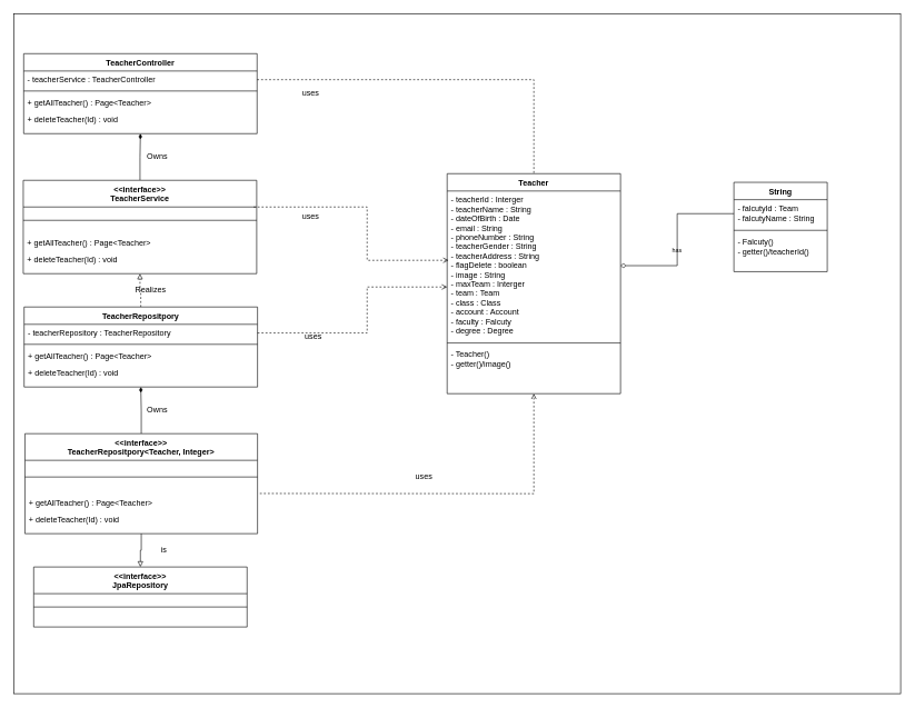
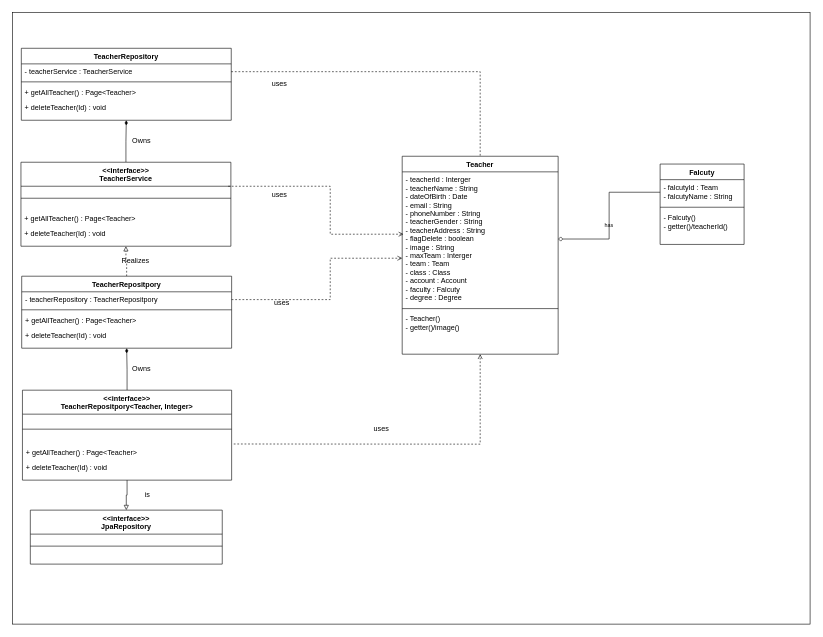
  <mxCell id="0" />
  <mxCell id="1" parent="0" />
  <mxCell id="2" value="" style="rounded=0;whiteSpace=wrap;html=1;" parent="1" vertex="1"><mxGeometry x="20" y="20" width="1330" height="1020" as="geometry" /></mxCell>
- <mxCell id="3" value="TeacherController" style="swimlane;fontStyle=1;align=center;verticalAlign=top;childLayout=stackLayout;horizontal=1;startSize=26;horizontalStack=0;resizeParent=1;resizeLast=0;collapsible=1;marginBottom=0;rounded=0;shadow=0;strokeWidth=1;" parent="1" vertex="1"><mxGeometry x="35" y="80" width="350" height="120" as="geometry"><mxRectangle x="30" y="600" width="160" height="26" as="alternateBounds" /></mxGeometry></mxCell>
- <mxCell id="4" value="- teacherService : TeacherController" style="text;align=left;verticalAlign=top;spacingLeft=4;spacingRight=4;overflow=hidden;rotatable=0;points=[[0,0.5],[1,0.5]];portConstraint=eastwest;rounded=0;shadow=0;html=0;" parent="3" vertex="1"><mxGeometry y="26" width="350" height="26" as="geometry" /></mxCell>
+ <mxCell id="3" value="TeacherRepository" style="swimlane;fontStyle=1;align=center;verticalAlign=top;childLayout=stackLayout;horizontal=1;startSize=26;horizontalStack=0;resizeParent=1;resizeLast=0;collapsible=1;marginBottom=0;rounded=0;shadow=0;strokeWidth=1;" parent="1" vertex="1"><mxGeometry x="35" y="80" width="350" height="120" as="geometry"><mxRectangle x="30" y="600" width="160" height="26" as="alternateBounds" /></mxGeometry></mxCell>
+ <mxCell id="4" value="- teacherService : TeacherService" style="text;align=left;verticalAlign=top;spacingLeft=4;spacingRight=4;overflow=hidden;rotatable=0;points=[[0,0.5],[1,0.5]];portConstraint=eastwest;rounded=0;shadow=0;html=0;" parent="3" vertex="1"><mxGeometry y="26" width="350" height="26" as="geometry" /></mxCell>
  <mxCell id="5" value="" style="line;html=1;strokeWidth=1;align=left;verticalAlign=middle;spacingTop=-1;spacingLeft=3;spacingRight=3;rotatable=0;labelPosition=right;points=[];portConstraint=eastwest;" parent="3" vertex="1"><mxGeometry y="52" width="350" height="8" as="geometry" /></mxCell>
  <mxCell id="6" value="+ getAllTeacher() : Page&lt;Teacher&gt; " style="text;align=left;verticalAlign=top;spacingLeft=4;spacingRight=4;overflow=hidden;rotatable=0;points=[[0,0.5],[1,0.5]];portConstraint=eastwest;" parent="3" vertex="1"><mxGeometry y="60" width="350" height="26" as="geometry" /></mxCell>
  <mxCell id="7" value="+ deleteTeacher(Id) : void " style="text;align=left;verticalAlign=top;spacingLeft=4;spacingRight=4;overflow=hidden;rotatable=0;points=[[0,0.5],[1,0.5]];portConstraint=eastwest;" parent="3" vertex="1"><mxGeometry y="86" width="350" height="34" as="geometry" /></mxCell>
  <mxCell id="8" style="edgeStyle=orthogonalEdgeStyle;rounded=0;orthogonalLoop=1;jettySize=auto;html=1;entryX=0.5;entryY=1;entryDx=0;entryDy=0;endArrow=diamondThin;endFill=1;jumpSize=10;" parent="1" source="9" target="3" edge="1"><mxGeometry relative="1" as="geometry" /></mxCell>
  <mxCell id="9" value="&lt;&lt;interface&gt;&gt;&#10;TeacherService" style="swimlane;fontStyle=1;align=center;verticalAlign=top;childLayout=stackLayout;horizontal=1;startSize=40;horizontalStack=0;resizeParent=1;resizeLast=0;collapsible=1;marginBottom=0;rounded=0;shadow=0;strokeWidth=1;" parent="1" vertex="1"><mxGeometry x="34.38" y="270" width="350" height="140" as="geometry"><mxRectangle x="340" y="380" width="170" height="26" as="alternateBounds" /></mxGeometry></mxCell>
  <mxCell id="10" value="" style="line;html=1;strokeWidth=1;align=left;verticalAlign=middle;spacingTop=-1;spacingLeft=3;spacingRight=3;rotatable=0;labelPosition=right;points=[];portConstraint=eastwest;" parent="9" vertex="1"><mxGeometry y="40" width="350" height="40" as="geometry" /></mxCell>
  <mxCell id="11" value="+ getAllTeacher() : Page&lt;Teacher&gt; " style="text;align=left;verticalAlign=top;spacingLeft=4;spacingRight=4;overflow=hidden;rotatable=0;points=[[0,0.5],[1,0.5]];portConstraint=eastwest;" parent="9" vertex="1"><mxGeometry y="80" width="350" height="26" as="geometry" /></mxCell>
  <mxCell id="12" value="+ deleteTeacher(Id) : void " style="text;align=left;verticalAlign=top;spacingLeft=4;spacingRight=4;overflow=hidden;rotatable=0;points=[[0,0.5],[1,0.5]];portConstraint=eastwest;" parent="9" vertex="1"><mxGeometry y="106" width="350" height="26" as="geometry" /></mxCell>
  <mxCell id="13" value="Owns" style="text;html=1;align=center;verticalAlign=middle;resizable=0;points=[];autosize=1;strokeColor=none;fillColor=none;" parent="1" vertex="1"><mxGeometry x="210" y="220" width="50" height="30" as="geometry" /></mxCell>
  <mxCell id="14" style="edgeStyle=orthogonalEdgeStyle;rounded=0;orthogonalLoop=1;jettySize=auto;html=1;entryX=0.5;entryY=1;entryDx=0;entryDy=0;dashed=1;endArrow=block;endFill=0;" parent="1" source="15" target="9" edge="1"><mxGeometry relative="1" as="geometry"><mxPoint x="230" y="482" as="targetPoint" /></mxGeometry></mxCell>
  <mxCell id="15" value="TeacherRepositpory" style="swimlane;fontStyle=1;align=center;verticalAlign=top;childLayout=stackLayout;horizontal=1;startSize=26;horizontalStack=0;resizeParent=1;resizeLast=0;collapsible=1;marginBottom=0;rounded=0;shadow=0;strokeWidth=1;" parent="1" vertex="1"><mxGeometry x="35.63" y="460" width="350" height="120" as="geometry"><mxRectangle x="30" y="600" width="160" height="26" as="alternateBounds" /></mxGeometry></mxCell>
- <mxCell id="16" value="- teacherRepository : TeacherRepository" style="text;align=left;verticalAlign=top;spacingLeft=4;spacingRight=4;overflow=hidden;rotatable=0;points=[[0,0.5],[1,0.5]];portConstraint=eastwest;rounded=0;shadow=0;html=0;" parent="15" vertex="1"><mxGeometry y="26" width="350" height="26" as="geometry" /></mxCell>
+ <mxCell id="16" value="- teacherRepository : TeacherRepositpory" style="text;align=left;verticalAlign=top;spacingLeft=4;spacingRight=4;overflow=hidden;rotatable=0;points=[[0,0.5],[1,0.5]];portConstraint=eastwest;rounded=0;shadow=0;html=0;" parent="15" vertex="1"><mxGeometry y="26" width="350" height="26" as="geometry" /></mxCell>
  <mxCell id="17" value="" style="line;html=1;strokeWidth=1;align=left;verticalAlign=middle;spacingTop=-1;spacingLeft=3;spacingRight=3;rotatable=0;labelPosition=right;points=[];portConstraint=eastwest;" parent="15" vertex="1"><mxGeometry y="52" width="350" height="8" as="geometry" /></mxCell>
  <mxCell id="18" value="+ getAllTeacher() : Page&lt;Teacher&gt; " style="text;align=left;verticalAlign=top;spacingLeft=4;spacingRight=4;overflow=hidden;rotatable=0;points=[[0,0.5],[1,0.5]];portConstraint=eastwest;" parent="15" vertex="1"><mxGeometry y="60" width="350" height="26" as="geometry" /></mxCell>
  <mxCell id="19" value="+ deleteTeacher(Id) : void " style="text;align=left;verticalAlign=top;spacingLeft=4;spacingRight=4;overflow=hidden;rotatable=0;points=[[0,0.5],[1,0.5]];portConstraint=eastwest;" parent="15" vertex="1"><mxGeometry y="86" width="350" height="26" as="geometry" /></mxCell>
  <mxCell id="20" value="Realizes" style="text;html=1;align=center;verticalAlign=middle;resizable=0;points=[];autosize=1;strokeColor=none;fillColor=none;" parent="1" vertex="1"><mxGeometry x="190" y="420" width="70" height="30" as="geometry" /></mxCell>
  <mxCell id="21" style="edgeStyle=orthogonalEdgeStyle;rounded=0;orthogonalLoop=1;jettySize=auto;html=1;entryX=0.5;entryY=1;entryDx=0;entryDy=0;endArrow=diamondThin;endFill=1;" parent="1" source="23" target="15" edge="1"><mxGeometry relative="1" as="geometry" /></mxCell>
  <mxCell id="22" style="edgeStyle=orthogonalEdgeStyle;rounded=0;orthogonalLoop=1;jettySize=auto;html=1;entryX=0.5;entryY=0;entryDx=0;entryDy=0;endArrow=block;endFill=0;" parent="1" source="23" target="28" edge="1"><mxGeometry relative="1" as="geometry" /></mxCell>
  <mxCell id="23" value="&lt;&lt;interface&gt;&gt;&#10;TeacherRepositpory&lt;Teacher, Integer&gt;" style="swimlane;fontStyle=1;align=center;verticalAlign=top;childLayout=stackLayout;horizontal=1;startSize=40;horizontalStack=0;resizeParent=1;resizeLast=0;collapsible=1;marginBottom=0;rounded=0;shadow=0;strokeWidth=1;" parent="1" vertex="1"><mxGeometry x="36.88" y="650" width="348.75" height="150" as="geometry"><mxRectangle x="340" y="380" width="170" height="26" as="alternateBounds" /></mxGeometry></mxCell>
  <mxCell id="24" value="" style="line;html=1;strokeWidth=1;align=left;verticalAlign=middle;spacingTop=-1;spacingLeft=3;spacingRight=3;rotatable=0;labelPosition=right;points=[];portConstraint=eastwest;" parent="23" vertex="1"><mxGeometry y="40" width="348.75" height="50" as="geometry" /></mxCell>
  <mxCell id="25" value="+ getAllTeacher() : Page&lt;Teacher&gt; " style="text;align=left;verticalAlign=top;spacingLeft=4;spacingRight=4;overflow=hidden;rotatable=0;points=[[0,0.5],[1,0.5]];portConstraint=eastwest;" parent="23" vertex="1"><mxGeometry y="90" width="348.75" height="26" as="geometry" /></mxCell>
  <mxCell id="26" value="+ deleteTeacher(Id) : void " style="text;align=left;verticalAlign=top;spacingLeft=4;spacingRight=4;overflow=hidden;rotatable=0;points=[[0,0.5],[1,0.5]];portConstraint=eastwest;" parent="23" vertex="1"><mxGeometry y="116" width="348.75" height="26" as="geometry" /></mxCell>
  <mxCell id="27" value="Owns" style="text;html=1;align=center;verticalAlign=middle;resizable=0;points=[];autosize=1;strokeColor=none;fillColor=none;" parent="1" vertex="1"><mxGeometry x="210" y="600" width="50" height="30" as="geometry" /></mxCell>
  <mxCell id="28" value="&lt;&lt;interface&gt;&gt;&#10;JpaRepository" style="swimlane;fontStyle=1;align=center;verticalAlign=top;childLayout=stackLayout;horizontal=1;startSize=40;horizontalStack=0;resizeParent=1;resizeLast=0;collapsible=1;marginBottom=0;rounded=0;shadow=0;strokeWidth=1;" parent="1" vertex="1"><mxGeometry x="50" y="850" width="320" height="90" as="geometry"><mxRectangle x="340" y="380" width="170" height="26" as="alternateBounds" /></mxGeometry></mxCell>
  <mxCell id="29" value="" style="line;html=1;strokeWidth=1;align=left;verticalAlign=middle;spacingTop=-1;spacingLeft=3;spacingRight=3;rotatable=0;labelPosition=right;points=[];portConstraint=eastwest;" parent="28" vertex="1"><mxGeometry y="40" width="320" height="40" as="geometry" /></mxCell>
  <mxCell id="30" value="is" style="text;html=1;align=center;verticalAlign=middle;resizable=0;points=[];autosize=1;strokeColor=none;fillColor=none;" parent="1" vertex="1"><mxGeometry x="230" y="810" width="30" height="30" as="geometry" /></mxCell>
  <mxCell id="31" value="Teacher" style="swimlane;fontStyle=1;align=center;verticalAlign=top;childLayout=stackLayout;horizontal=1;startSize=26;horizontalStack=0;resizeParent=1;resizeLast=0;collapsible=1;marginBottom=0;rounded=0;shadow=0;strokeWidth=1;" parent="1" vertex="1"><mxGeometry x="670" y="260" width="260" height="330" as="geometry"><mxRectangle x="30" y="600" width="160" height="26" as="alternateBounds" /></mxGeometry></mxCell>
  <mxCell id="32" value="- teacherId : Interger&#10;- teacherName : String&#10;- dateOfBirth : Date&#10;- email : String&#10;- phoneNumber : String&#10;- teacherGender : String&#10;- teacherAddress : String&#10;- flagDelete : boolean &#10;- image : String&#10;- maxTeam : Interger&#10;- team : Team&#10;- class : Class&#10;- account : Account &#10;- faculty : Falcuty&#10;- degree : Degree&#10;" style="text;align=left;verticalAlign=top;spacingLeft=4;spacingRight=4;overflow=hidden;rotatable=0;points=[[0,0.5],[1,0.5]];portConstraint=eastwest;rounded=0;shadow=0;html=0;" parent="31" vertex="1"><mxGeometry y="26" width="260" height="224" as="geometry" /></mxCell>
  <mxCell id="33" value="" style="line;html=1;strokeWidth=1;align=left;verticalAlign=middle;spacingTop=-1;spacingLeft=3;spacingRight=3;rotatable=0;labelPosition=right;points=[];portConstraint=eastwest;" parent="31" vertex="1"><mxGeometry y="250" width="260" height="8" as="geometry" /></mxCell>
  <mxCell id="34" value="- Teacher()&#10;- getter()/image()" style="text;align=left;verticalAlign=top;spacingLeft=4;spacingRight=4;overflow=hidden;rotatable=0;points=[[0,0.5],[1,0.5]];portConstraint=eastwest;rounded=0;shadow=0;html=0;" parent="31" vertex="1"><mxGeometry y="258" width="260" height="72" as="geometry" /></mxCell>
  <mxCell id="35" style="edgeStyle=orthogonalEdgeStyle;rounded=0;orthogonalLoop=1;jettySize=auto;html=1;dashed=1;endArrow=none;endFill=0;exitX=1;exitY=0.5;exitDx=0;exitDy=0;" parent="1" source="4" target="31" edge="1"><mxGeometry relative="1" as="geometry" /></mxCell>
  <mxCell id="36" value="uses" style="text;html=1;align=center;verticalAlign=middle;resizable=0;points=[];autosize=1;strokeColor=none;fillColor=none;" parent="1" vertex="1"><mxGeometry x="444" y="490" width="50" height="30" as="geometry" /></mxCell>
  <mxCell id="37" value="uses" style="text;html=1;align=center;verticalAlign=middle;resizable=0;points=[];autosize=1;strokeColor=none;fillColor=none;" parent="1" vertex="1"><mxGeometry x="440" y="310" width="50" height="30" as="geometry" /></mxCell>
  <mxCell id="38" value="uses" style="text;html=1;align=center;verticalAlign=middle;resizable=0;points=[];autosize=1;strokeColor=none;fillColor=none;" parent="1" vertex="1"><mxGeometry x="440" y="125" width="50" height="30" as="geometry" /></mxCell>
  <mxCell id="39" value="uses" style="text;html=1;align=center;verticalAlign=middle;resizable=0;points=[];autosize=1;strokeColor=none;fillColor=none;" parent="1" vertex="1"><mxGeometry x="610" y="700" width="50" height="30" as="geometry" /></mxCell>
  <mxCell id="40" value="" style="endArrow=open;html=1;rounded=0;dashed=1;endFill=0;entryX=0.008;entryY=0.464;entryDx=0;entryDy=0;entryPerimeter=0;exitX=0.987;exitY=0.286;exitDx=0;exitDy=0;exitPerimeter=0;" edge="1" parent="1" source="9" target="32"><mxGeometry width="50" height="50" relative="1" as="geometry"><mxPoint x="390" y="310" as="sourcePoint" /><mxPoint x="680" y="390" as="targetPoint" /><Array as="points"><mxPoint x="550" y="310" /><mxPoint x="550" y="390" /></Array></mxGeometry></mxCell>
  <mxCell id="41" style="edgeStyle=orthogonalEdgeStyle;rounded=0;orthogonalLoop=1;jettySize=auto;html=1;dashed=1;endArrow=open;endFill=0;" edge="1" parent="1" source="16" target="32"><mxGeometry relative="1" as="geometry"><Array as="points"><mxPoint x="550" y="499" /><mxPoint x="550" y="430" /></Array></mxGeometry></mxCell>
  <mxCell id="42" value="" style="endArrow=open;html=1;rounded=0;dashed=1;endFill=0;exitX=1.01;exitY=-0.011;exitDx=0;exitDy=0;exitPerimeter=0;" edge="1" parent="1" source="25" target="34"><mxGeometry width="50" height="50" relative="1" as="geometry"><mxPoint x="390" y="720" as="sourcePoint" /><mxPoint x="930" y="600" as="targetPoint" /><Array as="points"><mxPoint x="800" y="740" /></Array></mxGeometry></mxCell>
- <mxCell id="43" value="String" style="swimlane;fontStyle=1;align=center;verticalAlign=top;childLayout=stackLayout;horizontal=1;startSize=26;horizontalStack=0;resizeParent=1;resizeLast=0;collapsible=1;marginBottom=0;rounded=0;shadow=0;strokeWidth=1;" vertex="1" parent="1"><mxGeometry x="1100" y="273" width="140" height="134" as="geometry"><mxRectangle x="30" y="600" width="160" height="26" as="alternateBounds" /></mxGeometry></mxCell>
+ <mxCell id="43" value="Falcuty" style="swimlane;fontStyle=1;align=center;verticalAlign=top;childLayout=stackLayout;horizontal=1;startSize=26;horizontalStack=0;resizeParent=1;resizeLast=0;collapsible=1;marginBottom=0;rounded=0;shadow=0;strokeWidth=1;" vertex="1" parent="1"><mxGeometry x="1100" y="273" width="140" height="134" as="geometry"><mxRectangle x="30" y="600" width="160" height="26" as="alternateBounds" /></mxGeometry></mxCell>
  <mxCell id="44" value="- falcutyId : Team&#10;- falcutyName : String&#10;" style="text;align=left;verticalAlign=top;spacingLeft=4;spacingRight=4;overflow=hidden;rotatable=0;points=[[0,0.5],[1,0.5]];portConstraint=eastwest;rounded=0;shadow=0;html=0;" vertex="1" parent="43"><mxGeometry y="26" width="140" height="42" as="geometry" /></mxCell>
  <mxCell id="45" value="" style="line;html=1;strokeWidth=1;align=left;verticalAlign=middle;spacingTop=-1;spacingLeft=3;spacingRight=3;rotatable=0;labelPosition=right;points=[];portConstraint=eastwest;" vertex="1" parent="43"><mxGeometry y="68" width="140" height="8" as="geometry" /></mxCell>
  <mxCell id="46" value="- Falcuty()&#10;- getter()/teacherId()" style="text;align=left;verticalAlign=top;spacingLeft=4;spacingRight=4;overflow=hidden;rotatable=0;points=[[0,0.5],[1,0.5]];portConstraint=eastwest;rounded=0;shadow=0;html=0;" vertex="1" parent="43"><mxGeometry y="76" width="140" height="58" as="geometry" /></mxCell>
  <mxCell id="47" style="edgeStyle=orthogonalEdgeStyle;rounded=0;orthogonalLoop=1;jettySize=auto;html=1;endArrow=diamond;endFill=0;" edge="1" parent="1" source="44" target="32"><mxGeometry relative="1" as="geometry" /></mxCell>
  <mxCell id="48" value="&lt;font style=&quot;font-size: 9px;&quot;&gt;has&lt;/font&gt;" style="text;html=1;strokeColor=none;fillColor=none;align=center;verticalAlign=middle;whiteSpace=wrap;rounded=0;" vertex="1" parent="1"><mxGeometry x="985" y="360" width="60" height="30" as="geometry" /></mxCell>
